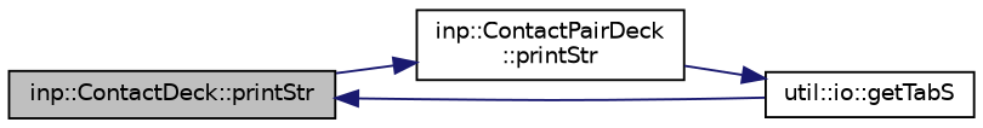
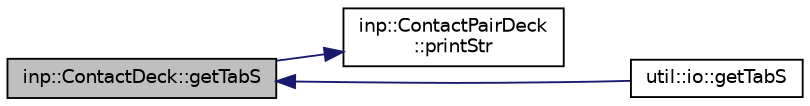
  digraph {
    rankdir=LR
    node [color=black fillcolor=white fontname=Helvetica fontsize=10 shape=record style=filled]
    edge [color=midnightblue fontname=Helvetica fontsize=10 labelfontname=Helvetica labelfontsize=10 style=solid]
-   n1 [fillcolor=grey75 fontcolor=black height=0.2 label="inp::ContactDeck::printStr" width=0.4]
+   n1 [fillcolor=grey75 fontcolor=black height=0.2 label="inp::ContactDeck::getTabS" width=0.4]
    n2 [height=0.2 label="inp::ContactPairDeck\l::printStr" width=0.4]
    n3 [height=0.2 label="util::io::getTabS" width=0.4]
    n1 -> n2
-   n2 -> n3
    n3 -> n1
  }
